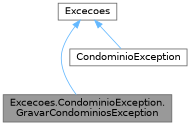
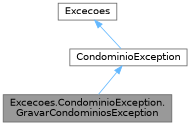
  digraph {
    node [color=gray40 fillcolor=white fontname=Helvetica fontsize=12 shape=box style=filled]
    edge [color=steelblue1 dir=back fontname=Helvetica fontsize=12 labelfontname=Helvetica labelfontsize=10 style=solid]
    n1 [fillcolor=grey60 fontcolor=black height=0.2 label="Excecoes.CondominioException.\lGravarCondominiosException" width=0.4]
    n2 [height=0.2 label=CondominioException width=0.4]
    n3 [height=0.2 label=Excecoes width=0.4]
-   n3 -> n1
+   n2 -> n1
    n3 -> n2
  }
